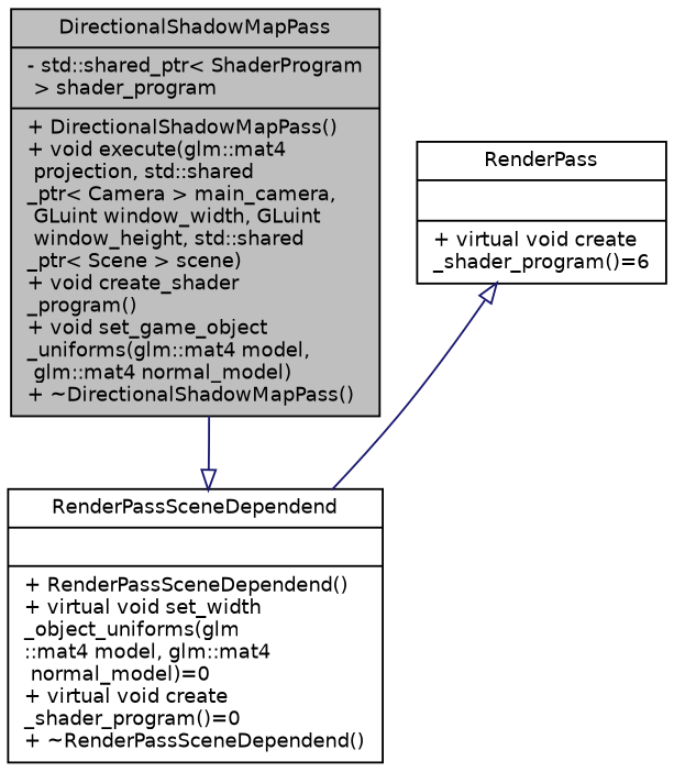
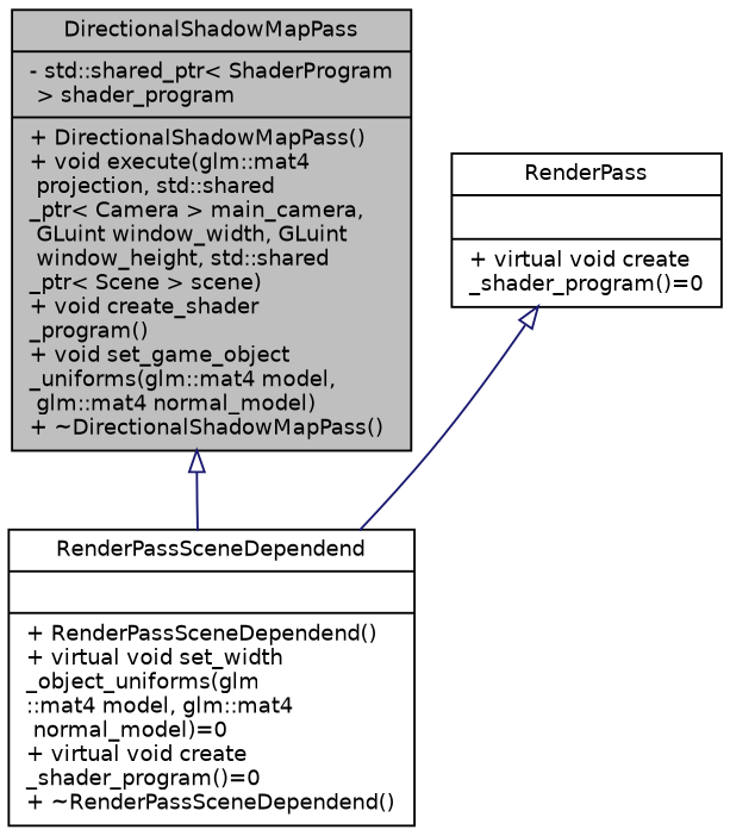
  digraph {
    node [color=black fontname=Helvetica fontsize=10 shape=record]
    edge [arrowtail=onormal color=midnightblue dir=back fontname=Helvetica fontsize=10 labelfontname=Helvetica labelfontsize=10 style=solid]
    n1 [fillcolor=grey75 fontcolor=black height=0.2 label="{DirectionalShadowMapPass\n|- std::shared_ptr\< ShaderProgram\l \> shader_program\l|+  DirectionalShadowMapPass()\l+ void execute(glm::mat4\l projection, std::shared\l_ptr\< Camera \> main_camera,\l GLuint window_width, GLuint\l window_height, std::shared\l_ptr\< Scene \> scene)\l+ void create_shader\l_program()\l+ void set_game_object\l_uniforms(glm::mat4 model,\l glm::mat4 normal_model)\l+  ~DirectionalShadowMapPass()\l}" style=filled width=0.4]
    n2 [height=0.2 label="{RenderPassSceneDependend\n||+  RenderPassSceneDependend()\l+ virtual void set_width\l_object_uniforms(glm\l::mat4 model, glm::mat4\l normal_model)=0\l+ virtual void create\l_shader_program()=0\l+  ~RenderPassSceneDependend()\l}" width=0.4]
-   n3 [height=0.2 label="{RenderPass\n||+ virtual void create\l_shader_program()=6\l}" width=0.4]
-   n2 -> n1
+   n3 [height=0.2 label="{RenderPass\n||+ virtual void create\l_shader_program()=0\l}" width=0.4]
+   n1 -> n2
    n3 -> n2
  }
